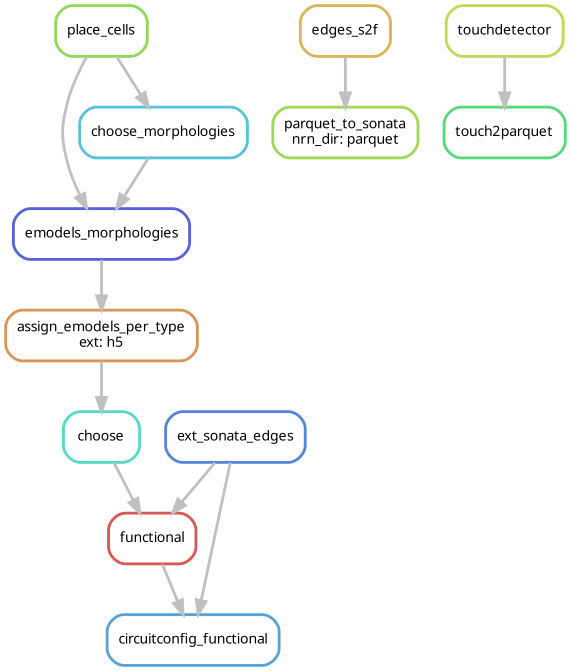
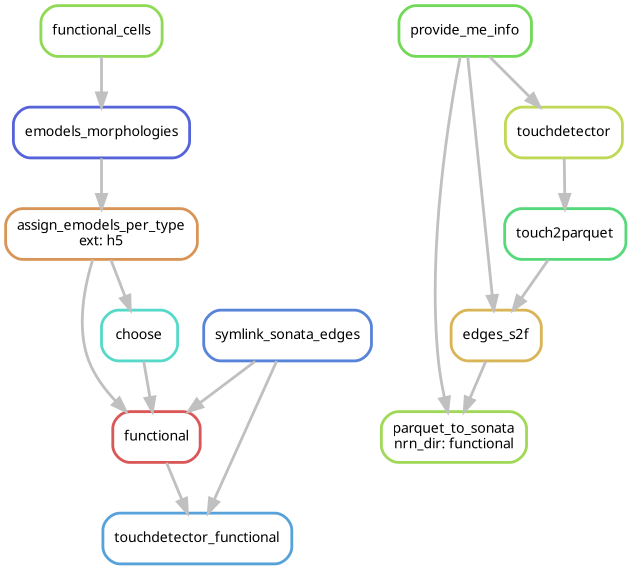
  digraph {
    bgcolor=white
    node [fontname=sans fontsize=10 penwidth=2 shape=box style=rounded]
    edge [color=grey penwidth=2]
    n1 [color="0.00 0.6 0.85" label=functional]
-   n2 [color="0.57 0.6 0.85" label=circuitconfig_functional]
-   n3 [color="0.61 0.6 0.85" label=ext_sonata_edges]
-   n4 [color="0.24 0.6 0.85" label="parquet_to_sonata\nnrn_dir: parquet"]
+   n2 [color="0.57 0.6 0.85" label=touchdetector_functional]
+   n3 [color="0.61 0.6 0.85" label=symlink_sonata_edges]
+   n4 [color="0.24 0.6 0.85" label="parquet_to_sonata\nnrn_dir: functional"]
    n5 [color="0.12 0.6 0.85" label=edges_s2f]
+   n6 [color="0.30 0.6 0.85" label=provide_me_info]
    n7 [color="0.20 0.6 0.85" label=touchdetector]
    n8 [color="0.38 0.6 0.85" label=touch2parquet]
    n9 [color="0.08 0.6 0.85" label="assign_emodels_per_type\next: h5"]
    n10 [color="0.48 0.6 0.85" label=choose]
    n11 [color="0.65 0.6 0.85" label=emodels_morphologies]
-   n12 [color="0.26 0.6 0.85" label=place_cells]
-   n13 [color="0.53 0.6 0.85" label=choose_morphologies]
+   n12 [color="0.26 0.6 0.85" label=functional_cells]
    n1 -> n2
    n3 -> n1
    n3 -> n2
    n5 -> n4
+   n6 -> n4
+   n6 -> n5
+   n6 -> n7
    n7 -> n8
+   n8 -> n5
+   n9 -> n1
    n9 -> n10
    n10 -> n1
    n11 -> n9
    n12 -> n11
-   n12 -> n13
-   n13 -> n11
  }
